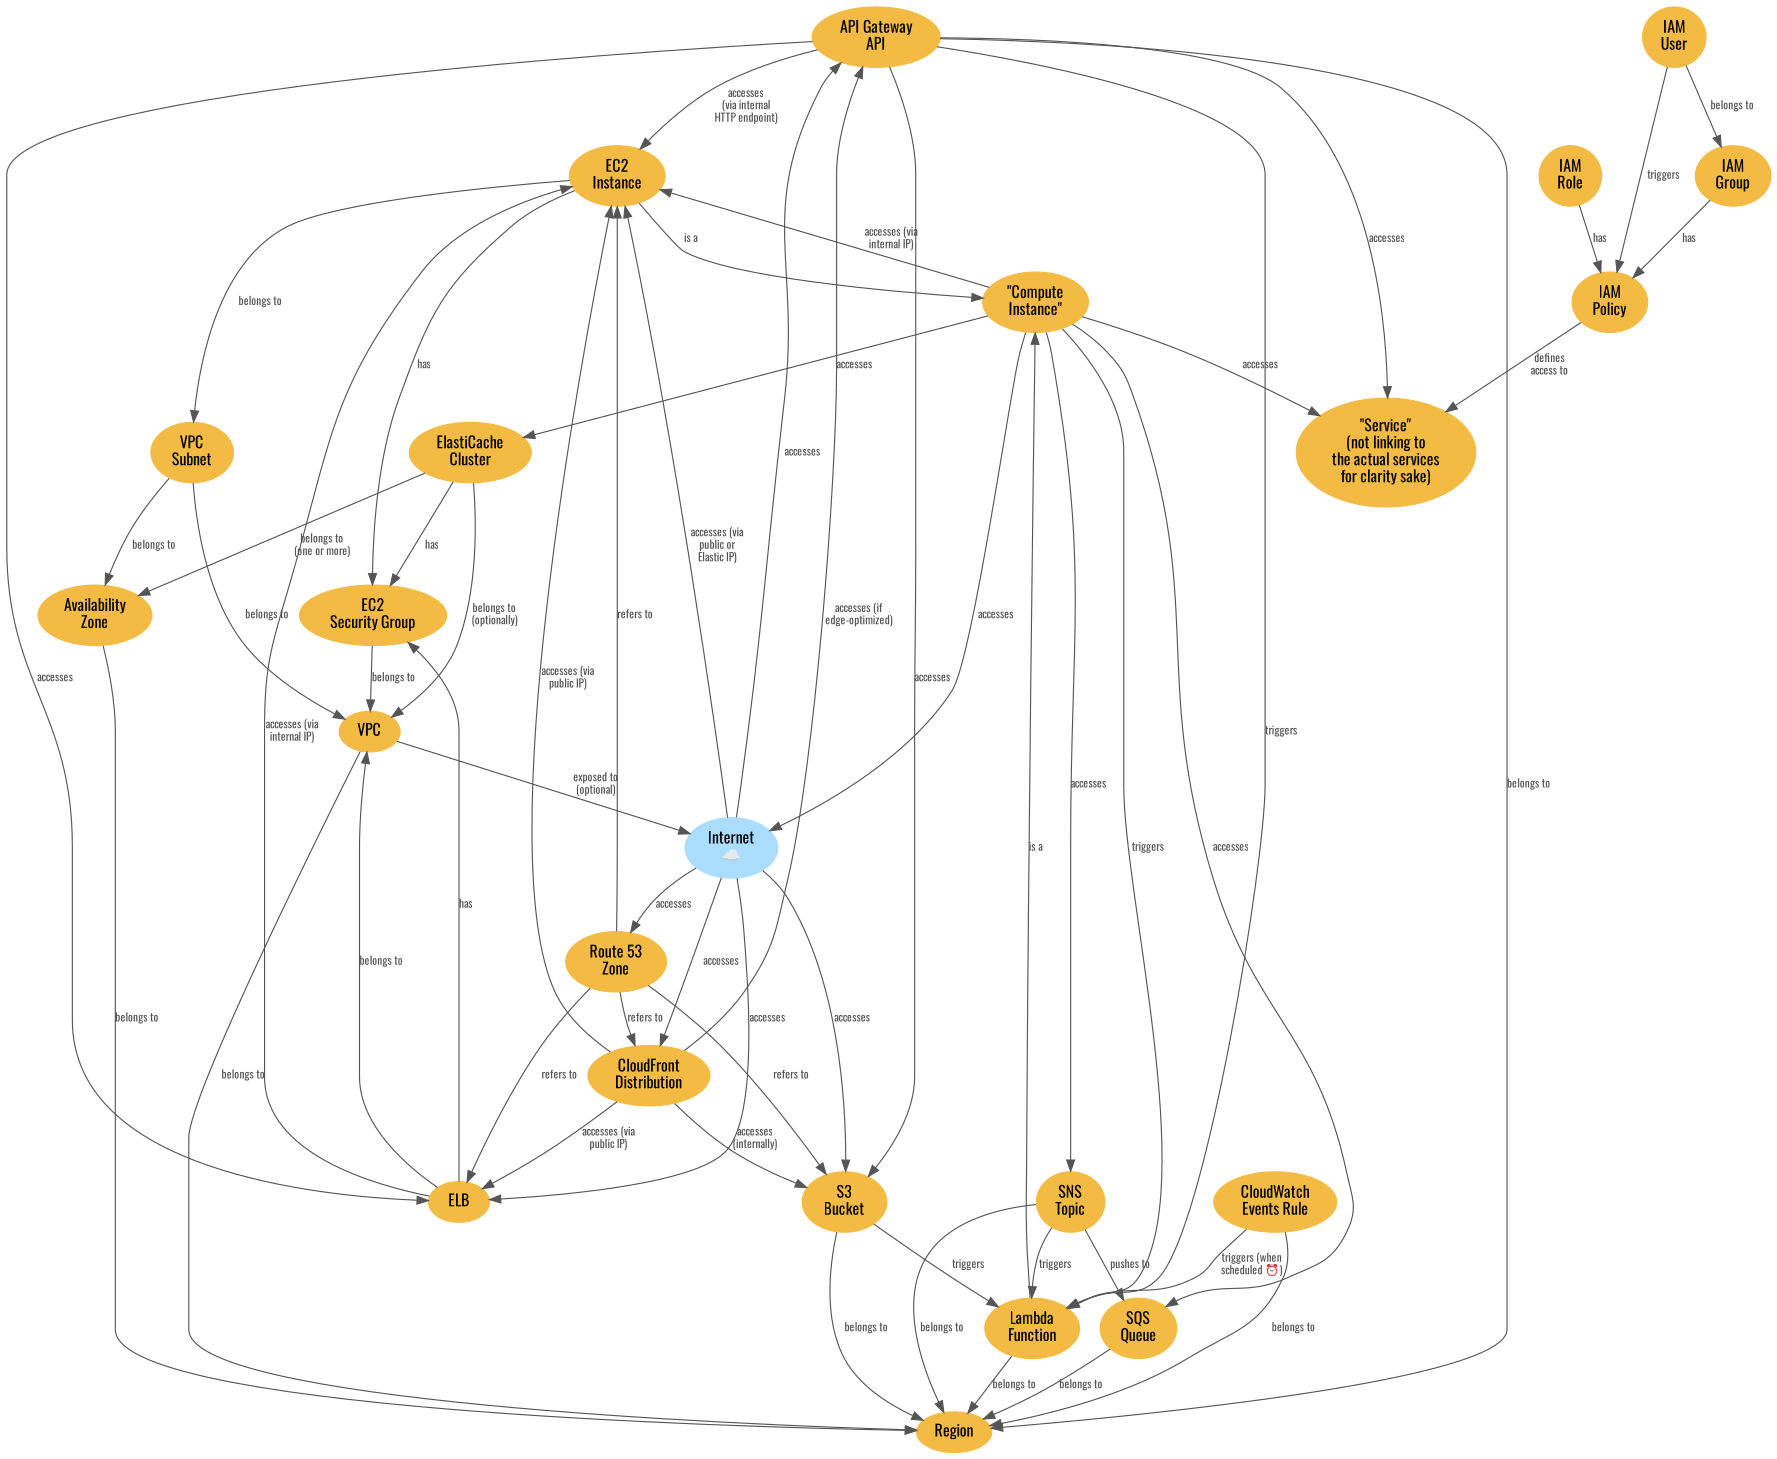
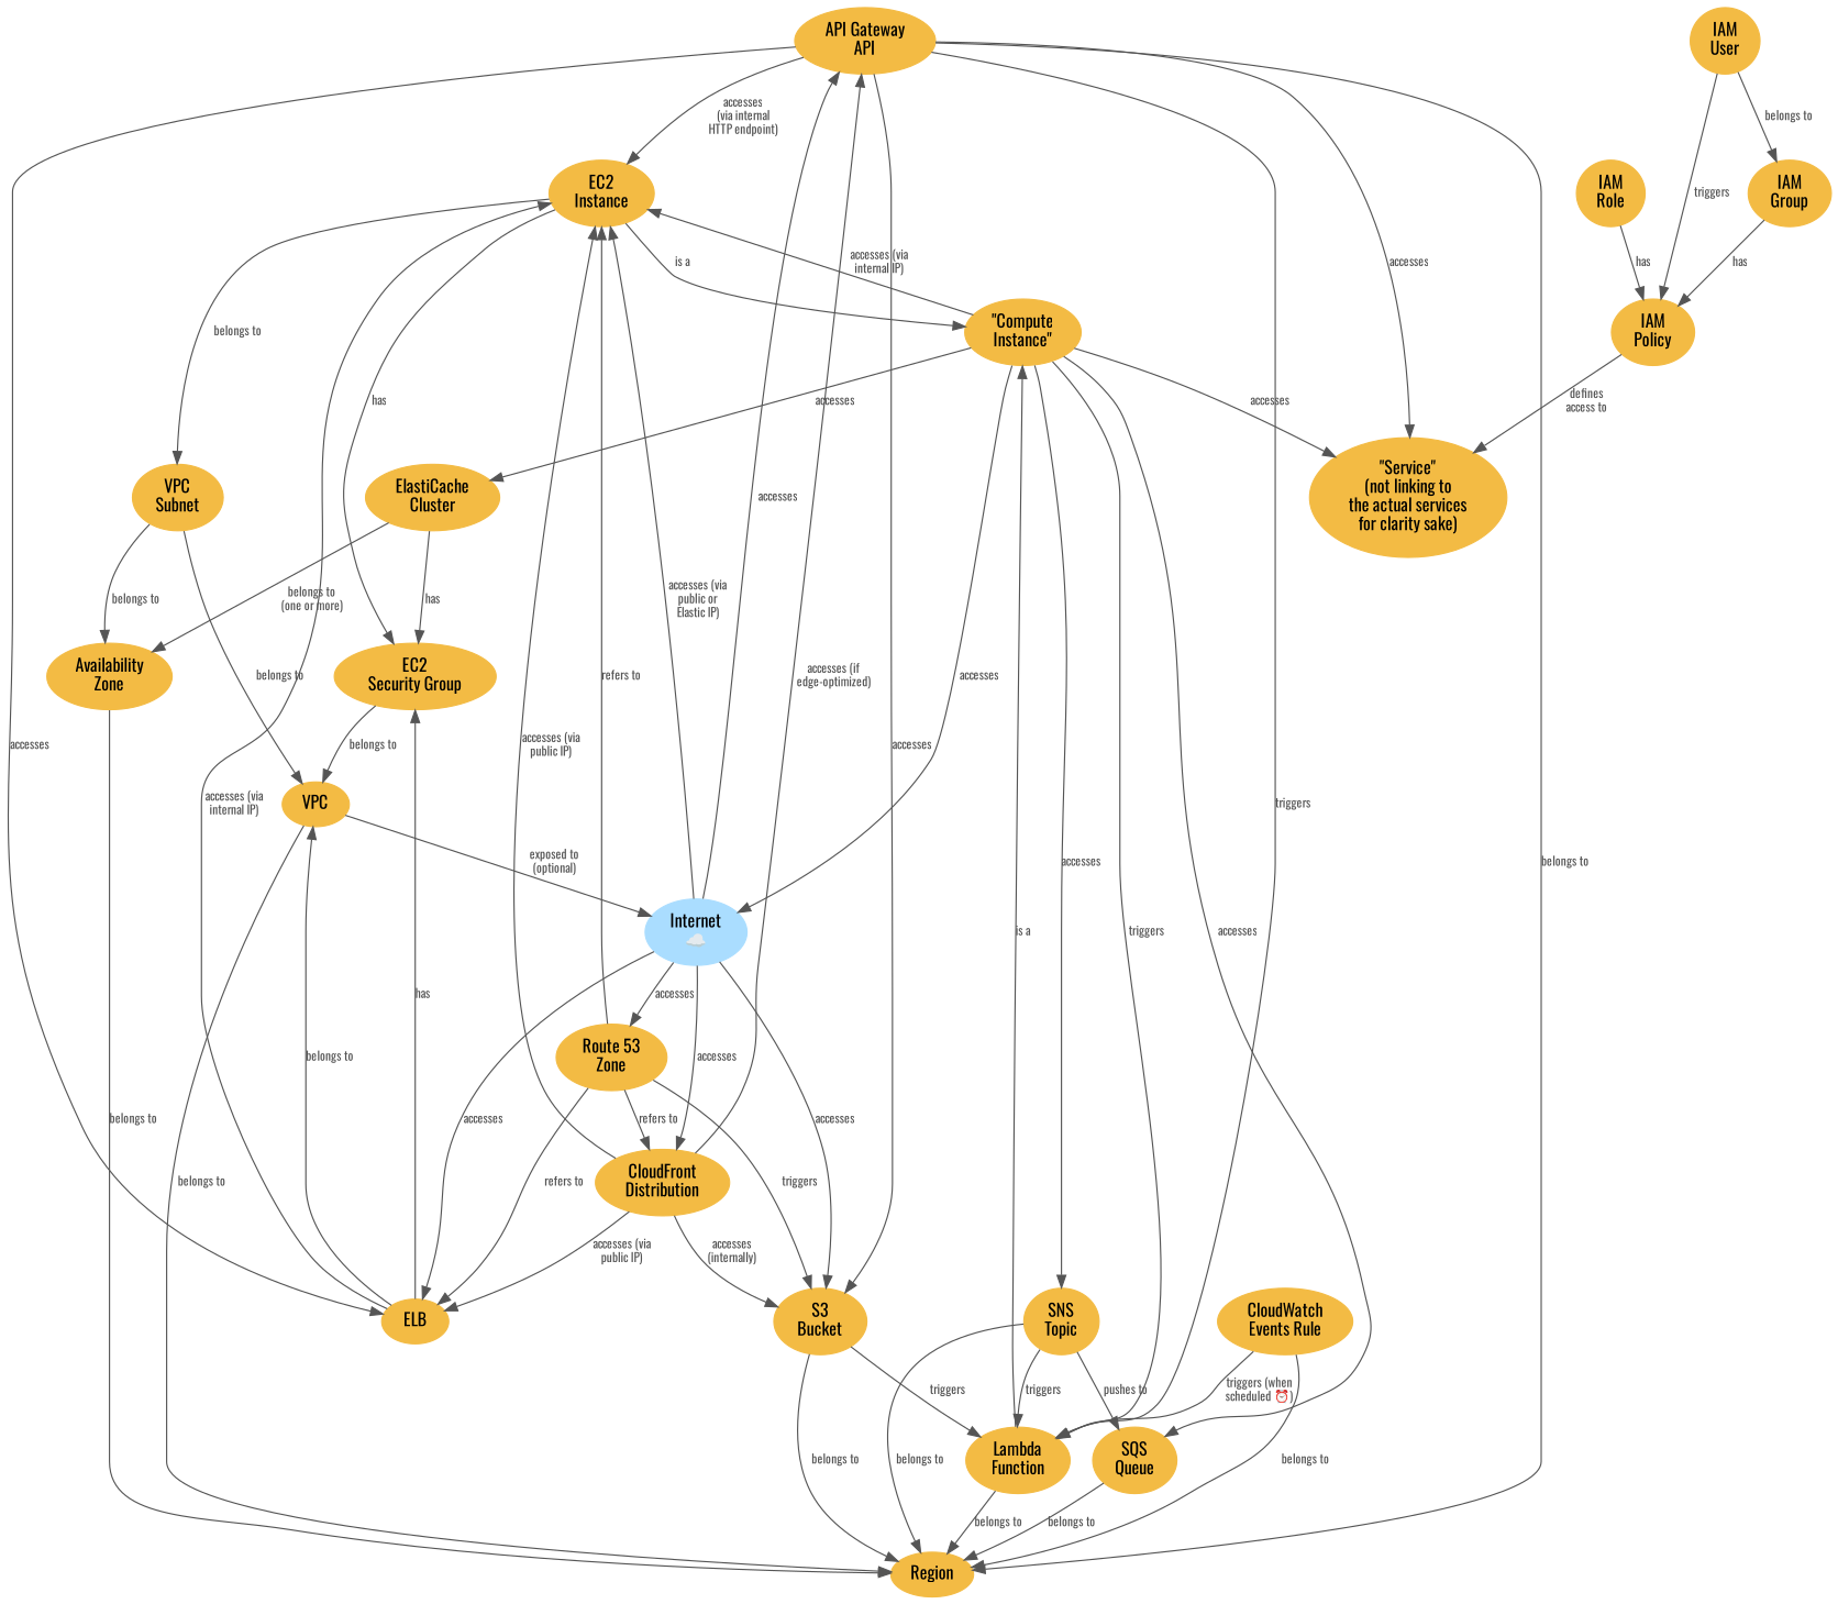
  digraph {
    fontname=Oswald
    node [color="#F3BB44" fontname=Oswald style=filled]
    edge [color="#555555" fontcolor="#555555" fontname=Oswald fontsize=10]
    n1 [label="API Gateway\nAPI"]
    n2 [label="EC2\nInstance"]
    n3 [label=ELB]
    n4 [label="Lambda\nFunction"]
    n5 [label=Region]
    n6 [label="S3\nBucket"]
    n7 [label="\"Service\"\n(not linking to\nthe actual services\nfor clarity sake)"]
    n8 [label="\"Compute\nInstance\""]
    n9 [label="EC2\nSecurity Group"]
    n10 [label="VPC\nSubnet"]
    n11 [label=VPC]
    n12 [label="ElastiCache\nCluster"]
    n13 [color="#aaddff" label="️️Internet\n☁️"]
    n14 [label="SNS\nTopic"]
    n15 [label="SQS\nQueue"]
    n16 [label="Availability\nZone"]
    n17 [label="CloudFront\nDistribution"]
    n18 [label="CloudWatch\nEvents Rule"]
    n19 [label="Route 53\nZone"]
    n20 [label="IAM\nGroup"]
    n21 [label="IAM\nPolicy"]
    n22 [label="IAM\nRole"]
    n23 [label="IAM\nUser"]
    n1 -> n2 [label="accesses\n(via internal\nHTTP endpoint)"]
    n1 -> n3 [label=accesses]
    n1 -> n4 [label=triggers]
    n1 -> n5 [label="belongs to"]
    n1 -> n6 [label=accesses]
    n1 -> n7 [label=accesses]
    n2 -> n8 [label="is a"]
    n2 -> n9 [label=has]
    n2 -> n10 [label="belongs to"]
    n3 -> n2 [label="accesses (via\ninternal IP)"]
    n3 -> n9 [label=has]
    n3 -> n11 [label="belongs to"]
    n4 -> n5 [label="belongs to"]
    n4 -> n8 [label="is a"]
    n6 -> n4 [label=triggers]
    n6 -> n5 [label="belongs to"]
    n8 -> n2 [label="accesses (via\ninternal IP)"]
    n8 -> n4 [label=triggers]
    n8 -> n7 [label=accesses]
    n8 -> n12 [label=accesses]
    n8 -> n13 [label=accesses]
    n8 -> n14 [label=accesses]
    n8 -> n15 [label=accesses]
    n9 -> n11 [label="belongs to"]
    n10 -> n11 [label="belongs to"]
    n10 -> n16 [label="belongs to"]
    n11 -> n5 [label="belongs to"]
    n11 -> n13 [label="exposed to\n(optional)"]
    n12 -> n9 [label=has]
-   n12 -> n11 [label="belongs to\n(optionally)"]
    n12 -> n16 [label="belongs to\n(one or more)"]
    n13 -> n1 [label=accesses]
    n13 -> n2 [label="accesses (via\npublic or\nElastic IP)"]
    n13 -> n3 [label=accesses]
    n13 -> n6 [label=accesses]
    n13 -> n17 [label=accesses]
    n13 -> n19 [label=accesses]
    n14 -> n4 [label=triggers]
    n14 -> n5 [label="belongs to"]
    n14 -> n15 [label="pushes to"]
    n15 -> n5 [label="belongs to"]
    n16 -> n5 [label="belongs to"]
    n17 -> n1 [label="accesses (if\nedge-optimized)"]
    n17 -> n2 [label="accesses (via\npublic IP)"]
    n17 -> n3 [label="accesses (via\npublic IP)"]
    n17 -> n6 [label="accesses\n(internally)"]
    n18 -> n4 [label="triggers (when\nscheduled ⏰)"]
    n18 -> n5 [label="belongs to"]
    n19 -> n2 [label="refers to"]
    n19 -> n3 [label="refers to"]
-   n19 -> n6 [label="refers to"]
+   n19 -> n6 [label=triggers]
    n19 -> n17 [label="refers to"]
    n20 -> n21 [label=has]
    n21 -> n7 [label="defines\naccess to"]
    n22 -> n21 [label=has]
    n23 -> n20 [label="belongs to"]
    n23 -> n21 [label=triggers]
  }
